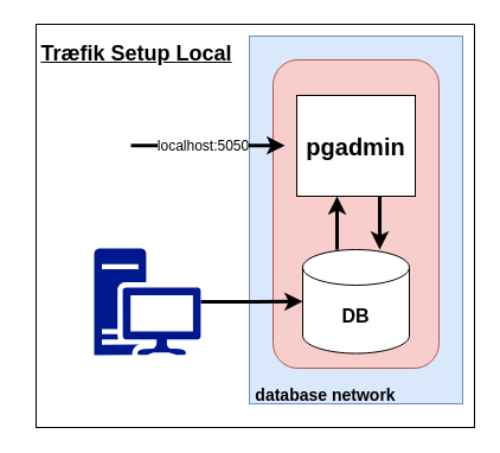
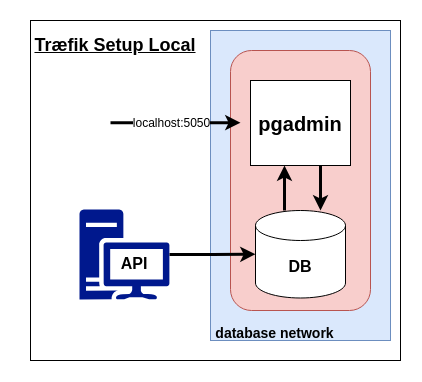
  <mxCell id="0" />
  <mxCell id="1" parent="0" />
  <mxCell id="2" value="" style="rounded=0;whiteSpace=wrap;html=1;" parent="1" vertex="1"><mxGeometry x="30" y="20" width="370" height="340" as="geometry" /></mxCell>
  <mxCell id="3" value="" style="rounded=0;whiteSpace=wrap;html=1;fillColor=#dae8fc;strokeColor=#6c8ebf;" parent="1" vertex="1"><mxGeometry x="210" y="30" width="180" height="310" as="geometry" /></mxCell>
  <mxCell id="4" value="" style="rounded=1;whiteSpace=wrap;html=1;fillColor=#f8cecc;strokeColor=#b85450;" parent="1" vertex="1"><mxGeometry x="230" y="50" width="140" height="260" as="geometry" /></mxCell>
  <mxCell id="5" style="edgeStyle=orthogonalEdgeStyle;rounded=0;orthogonalLoop=1;jettySize=auto;html=1;entryX=0.5;entryY=0;entryDx=0;entryDy=0;entryPerimeter=0;strokeWidth=3;" edge="1" parent="1"><mxGeometry relative="1" as="geometry"><mxPoint x="320" y="165" as="sourcePoint" /><mxPoint x="320" y="210" as="targetPoint" /></mxGeometry></mxCell>
  <mxCell id="6" value="&lt;b&gt;&lt;font style=&quot;font-size: 20px;&quot;&gt;pgadmin&lt;/font&gt;&lt;/b&gt;" style="rounded=0;whiteSpace=wrap;html=1;" parent="1" vertex="1"><mxGeometry x="250" y="80" width="100" height="85" as="geometry" /></mxCell>
  <mxCell id="7" value="&lt;b&gt;&lt;font style=&quot;font-size: 14px;&quot;&gt;database network&lt;/font&gt;&lt;/b&gt;" style="text;html=1;strokeColor=none;fillColor=none;align=center;verticalAlign=middle;whiteSpace=wrap;rounded=0;" parent="1" vertex="1"><mxGeometry x="210" y="318" width="129" height="30" as="geometry" /></mxCell>
  <mxCell id="8" style="edgeStyle=orthogonalEdgeStyle;rounded=0;orthogonalLoop=1;jettySize=auto;html=1;entryX=0.5;entryY=1;entryDx=0;entryDy=0;strokeWidth=3;" edge="1" parent="1"><mxGeometry relative="1" as="geometry"><mxPoint x="284" y="210" as="sourcePoint" /><mxPoint x="284" y="165" as="targetPoint" /></mxGeometry></mxCell>
  <mxCell id="9" value="&lt;b&gt;&lt;font style=&quot;font-size: 16px;&quot;&gt;DB&lt;/font&gt;&lt;/b&gt;" style="shape=cylinder3;whiteSpace=wrap;html=1;boundedLbl=1;backgroundOutline=1;size=15;" parent="1" vertex="1"><mxGeometry x="255" y="210" width="90" height="87.5" as="geometry" /></mxCell>
  <mxCell id="10" value="&lt;b&gt;&lt;font style=&quot;font-size: 18px;&quot;&gt;&lt;u&gt;Træfik Setup Local&lt;/u&gt;&lt;/font&gt;&lt;/b&gt;" style="text;html=1;strokeColor=none;fillColor=none;align=center;verticalAlign=middle;whiteSpace=wrap;rounded=0;" parent="1" vertex="1"><mxGeometry y="30" width="190" height="30" as="geometry" x="20" /></mxCell>
  <mxCell id="11" value="" style="group" vertex="1" connectable="0" parent="1"><mxGeometry x="79" y="209" width="90" height="90" as="geometry" /></mxCell>
  <mxCell id="12" value="" style="sketch=0;aspect=fixed;pointerEvents=1;shadow=0;dashed=0;html=1;strokeColor=none;labelPosition=center;verticalLabelPosition=bottom;verticalAlign=top;align=center;fillColor=#00188D;shape=mxgraph.mscae.enterprise.workstation_client" parent="11" vertex="1"><mxGeometry width="90" height="90" as="geometry" /></mxCell>
+ <mxCell id="13" value="&lt;b&gt;&lt;font style=&quot;font-size: 16px;&quot;&gt;API&lt;/font&gt;&lt;/b&gt;" style="text;html=1;strokeColor=none;fillColor=none;align=center;verticalAlign=middle;whiteSpace=wrap;rounded=0;" parent="11" vertex="1"><mxGeometry x="25" y="39" width="60" height="30" as="geometry" /></mxCell>
  <mxCell id="14" style="edgeStyle=orthogonalEdgeStyle;rounded=0;orthogonalLoop=1;jettySize=auto;html=1;entryX=0;entryY=0.5;entryDx=0;entryDy=0;entryPerimeter=0;strokeWidth=3;" edge="1" parent="1" source="12" target="9"><mxGeometry relative="1" as="geometry" /></mxCell>
  <mxCell id="15" value="" style="endArrow=classic;html=1;rounded=0;strokeWidth=3;" edge="1" parent="1"><mxGeometry relative="1" as="geometry"><mxPoint x="110" y="122.21" as="sourcePoint" /><mxPoint x="240" y="122.21" as="targetPoint" /></mxGeometry></mxCell>
  <mxCell id="16" value="&lt;font style=&quot;font-size: 12px;&quot;&gt;localhost:5050&lt;/font&gt;" style="edgeLabel;resizable=0;html=1;align=center;verticalAlign=middle;" connectable="0" vertex="1" parent="15"><mxGeometry relative="1" as="geometry"><mxPoint x="-5" as="offset" /></mxGeometry></mxCell>
